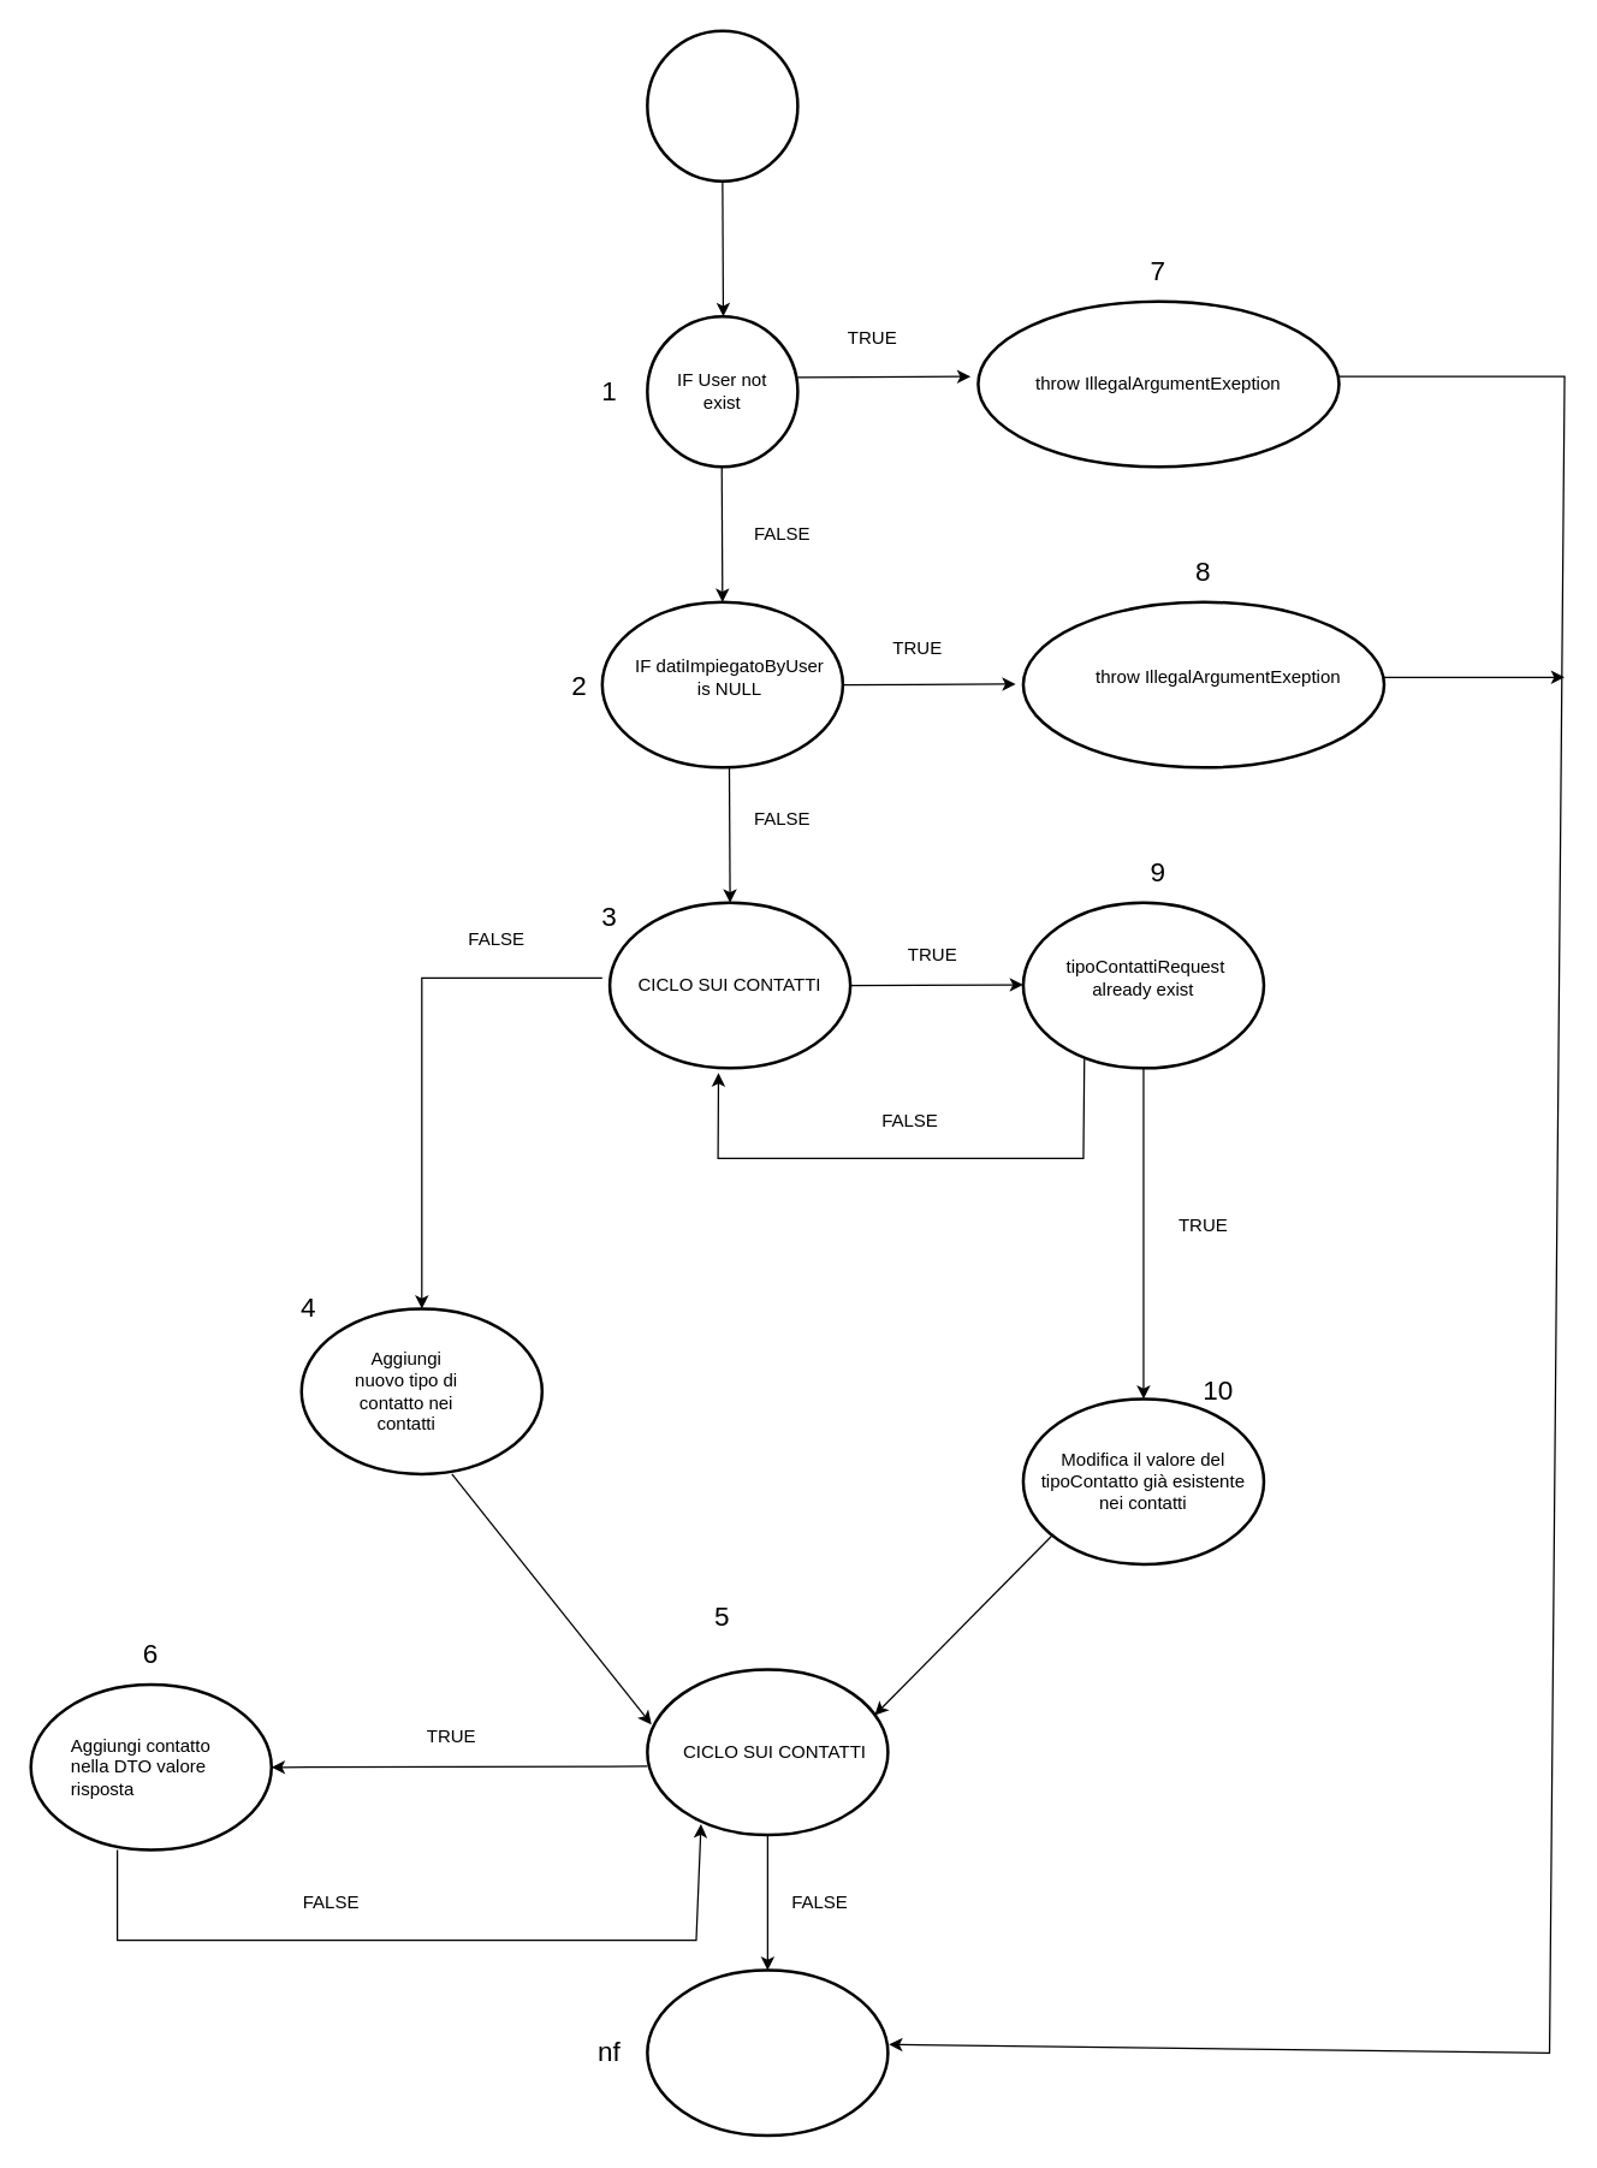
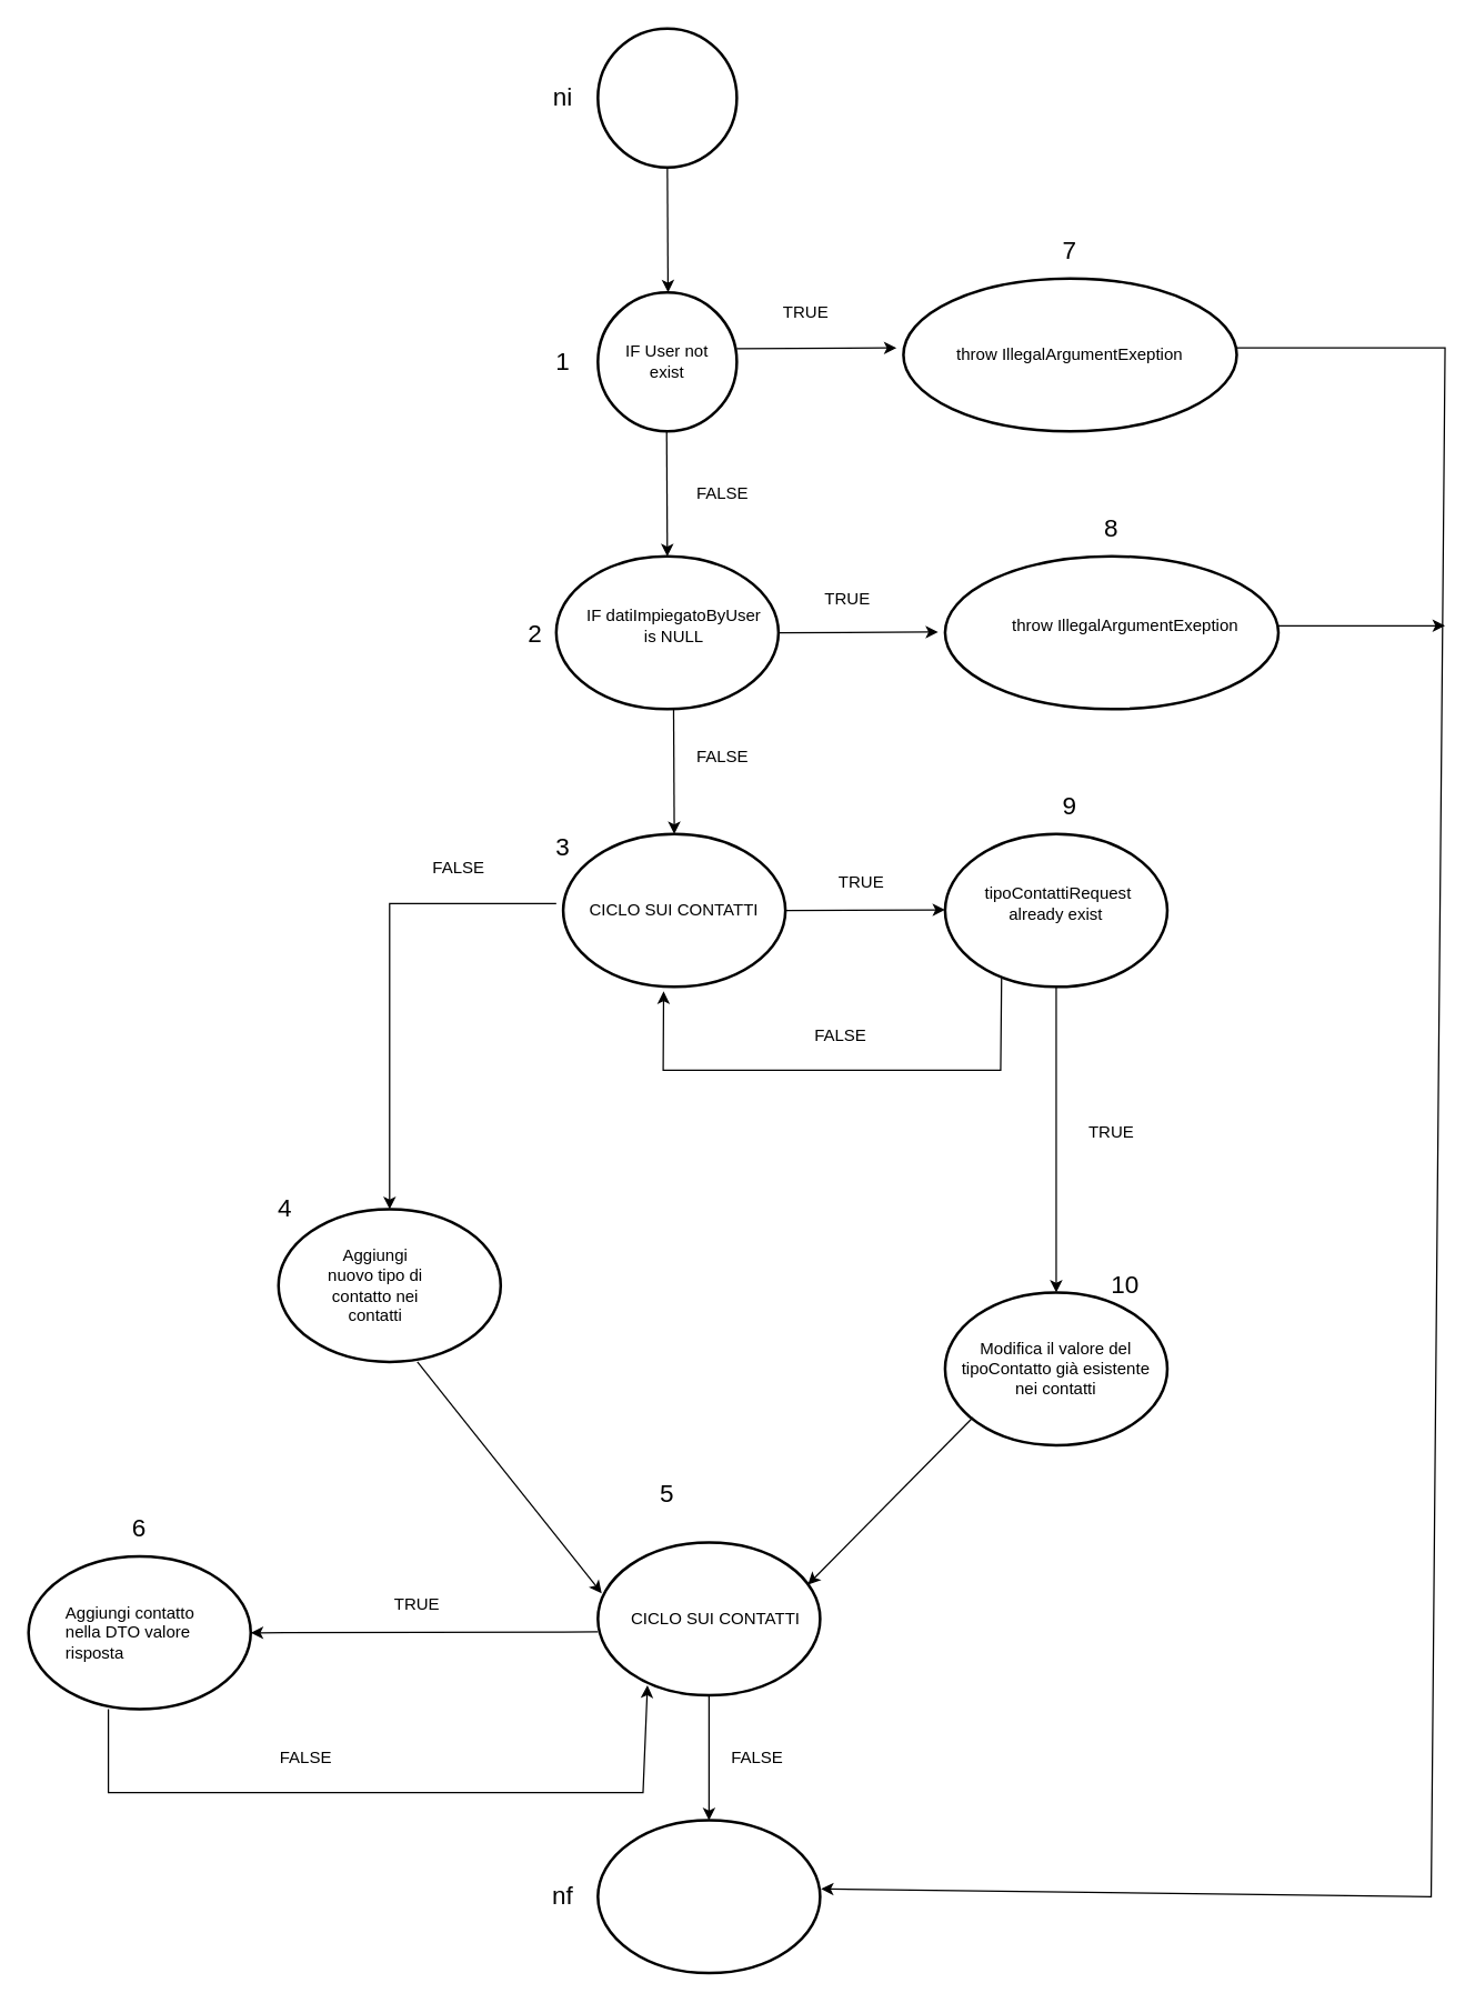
  <mxCell id="0" />
  <mxCell id="1" parent="0" />
  <mxCell id="2" value="" style="strokeWidth=2;html=1;shape=mxgraph.flowchart.start_2;whiteSpace=wrap;" parent="1" vertex="1"><mxGeometry x="430" y="20" width="100" height="100" as="geometry" /></mxCell>
  <mxCell id="3" value="" style="endArrow=classic;html=1;rounded=0;" parent="1" edge="1"><mxGeometry width="50" height="50" relative="1" as="geometry"><mxPoint x="480" y="120" as="sourcePoint" /><mxPoint x="480.5" y="210" as="targetPoint" /></mxGeometry></mxCell>
  <mxCell id="4" value="" style="strokeWidth=2;html=1;shape=mxgraph.flowchart.start_2;whiteSpace=wrap;" parent="1" vertex="1"><mxGeometry x="430" y="210" width="100" height="100" as="geometry" /></mxCell>
  <mxCell id="5" value="IF User not exist" style="text;html=1;align=center;verticalAlign=middle;whiteSpace=wrap;rounded=0;" parent="1" vertex="1"><mxGeometry x="445" y="237.5" width="70" height="45" as="geometry" /></mxCell>
  <mxCell id="6" value="" style="endArrow=classic;html=1;rounded=0;exitX=1;exitY=0.5;exitDx=0;exitDy=0;" parent="1" edge="1"><mxGeometry width="50" height="50" relative="1" as="geometry"><mxPoint x="530" y="250.5" as="sourcePoint" /><mxPoint x="645" y="250" as="targetPoint" /></mxGeometry></mxCell>
  <mxCell id="7" value="" style="strokeWidth=2;html=1;shape=mxgraph.flowchart.start_2;whiteSpace=wrap;" parent="1" vertex="1"><mxGeometry x="650" y="200" width="240" height="110" as="geometry" /></mxCell>
  <mxCell id="8" value="throw IllegalArgumentExeption" style="text;html=1;align=center;verticalAlign=middle;whiteSpace=wrap;rounded=0;" parent="1" vertex="1"><mxGeometry x="680" y="225" width="180" height="60" as="geometry" /></mxCell>
  <mxCell id="9" value="" style="endArrow=classic;html=1;rounded=0;" parent="1" edge="1"><mxGeometry width="50" height="50" relative="1" as="geometry"><mxPoint x="479.5" y="310" as="sourcePoint" /><mxPoint x="480" y="400" as="targetPoint" /></mxGeometry></mxCell>
  <mxCell id="10" value="" style="strokeWidth=2;html=1;shape=mxgraph.flowchart.start_2;whiteSpace=wrap;" parent="1" vertex="1"><mxGeometry x="400" y="400" width="160" height="110" as="geometry" /></mxCell>
  <mxCell id="11" value="IF datiImpiegatoByUser is NULL" style="text;html=1;align=center;verticalAlign=middle;whiteSpace=wrap;rounded=0;" parent="1" vertex="1"><mxGeometry x="420" y="425" width="130" height="50" as="geometry" /></mxCell>
  <mxCell id="12" value="TRUE" style="text;html=1;align=center;verticalAlign=middle;whiteSpace=wrap;rounded=0;" parent="1" vertex="1"><mxGeometry x="550" y="210" width="60" height="30" as="geometry" /></mxCell>
  <mxCell id="13" value="FALSE" style="text;html=1;align=center;verticalAlign=middle;whiteSpace=wrap;rounded=0;" parent="1" vertex="1"><mxGeometry x="490" y="340" width="60" height="30" as="geometry" /></mxCell>
  <mxCell id="14" value="" style="endArrow=classic;html=1;rounded=0;exitX=1;exitY=0.5;exitDx=0;exitDy=0;" parent="1" edge="1"><mxGeometry width="50" height="50" relative="1" as="geometry"><mxPoint x="560" y="455" as="sourcePoint" /><mxPoint x="675" y="454.5" as="targetPoint" /></mxGeometry></mxCell>
  <mxCell id="15" value="" style="strokeWidth=2;html=1;shape=mxgraph.flowchart.start_2;whiteSpace=wrap;" parent="1" vertex="1"><mxGeometry x="680" y="400" width="240" height="110" as="geometry" /></mxCell>
  <mxCell id="16" value="throw IllegalArgumentExeption" style="text;html=1;align=center;verticalAlign=middle;whiteSpace=wrap;rounded=0;" parent="1" vertex="1"><mxGeometry x="720" y="420" width="180" height="60" as="geometry" /></mxCell>
  <mxCell id="17" value="" style="endArrow=classic;html=1;rounded=0;" parent="1" edge="1"><mxGeometry width="50" height="50" relative="1" as="geometry"><mxPoint x="484.5" y="510" as="sourcePoint" /><mxPoint x="485" y="600" as="targetPoint" /></mxGeometry></mxCell>
  <mxCell id="18" value="" style="strokeWidth=2;html=1;shape=mxgraph.flowchart.start_2;whiteSpace=wrap;" parent="1" vertex="1"><mxGeometry x="405" y="600" width="160" height="110" as="geometry" /></mxCell>
  <mxCell id="19" value="CICLO SUI CONTATTI" style="text;html=1;align=center;verticalAlign=middle;whiteSpace=wrap;rounded=0;" parent="1" vertex="1"><mxGeometry x="420" y="630" width="130" height="50" as="geometry" /></mxCell>
  <mxCell id="20" value="FALSE" style="text;html=1;align=center;verticalAlign=middle;whiteSpace=wrap;rounded=0;" parent="1" vertex="1"><mxGeometry x="490" y="530" width="60" height="30" as="geometry" /></mxCell>
  <mxCell id="21" value="TRUE" style="text;html=1;align=center;verticalAlign=middle;whiteSpace=wrap;rounded=0;" parent="1" vertex="1"><mxGeometry x="590" y="620" width="60" height="30" as="geometry" /></mxCell>
  <mxCell id="22" value="" style="endArrow=classic;html=1;rounded=0;exitX=1;exitY=0.5;exitDx=0;exitDy=0;" parent="1" edge="1"><mxGeometry width="50" height="50" relative="1" as="geometry"><mxPoint x="565" y="655" as="sourcePoint" /><mxPoint x="680" y="654.5" as="targetPoint" /></mxGeometry></mxCell>
  <mxCell id="23" value="" style="strokeWidth=2;html=1;shape=mxgraph.flowchart.start_2;whiteSpace=wrap;" parent="1" vertex="1"><mxGeometry x="680" y="600" width="160" height="110" as="geometry" /></mxCell>
  <mxCell id="24" value="TRUE" style="text;html=1;align=center;verticalAlign=middle;whiteSpace=wrap;rounded=0;" parent="1" vertex="1"><mxGeometry x="770" y="800" width="60" height="30" as="geometry" /></mxCell>
  <mxCell id="25" value="" style="endArrow=classic;html=1;rounded=0;" parent="1" edge="1"><mxGeometry width="50" height="50" relative="1" as="geometry"><mxPoint x="400" y="650" as="sourcePoint" /><mxPoint x="280" y="870" as="targetPoint" /><Array as="points"><mxPoint x="280" y="650" /><mxPoint x="280" y="770" /></Array></mxGeometry></mxCell>
  <mxCell id="26" value="FALSE" style="text;html=1;align=center;verticalAlign=middle;whiteSpace=wrap;rounded=0;" parent="1" vertex="1"><mxGeometry x="300" y="610" width="60" height="30" as="geometry" /></mxCell>
  <mxCell id="27" value="" style="strokeWidth=2;html=1;shape=mxgraph.flowchart.start_2;whiteSpace=wrap;" parent="1" vertex="1"><mxGeometry x="200" y="870" width="160" height="110" as="geometry" /></mxCell>
  <mxCell id="28" value="" style="endArrow=classic;html=1;rounded=0;entryX=0.452;entryY=1.029;entryDx=0;entryDy=0;entryPerimeter=0;exitX=0.254;exitY=0.942;exitDx=0;exitDy=0;exitPerimeter=0;" parent="1" source="23" target="18" edge="1"><mxGeometry width="50" height="50" relative="1" as="geometry"><mxPoint x="720" y="710" as="sourcePoint" /><mxPoint x="770" y="650" as="targetPoint" /><Array as="points"><mxPoint x="720" y="770" /><mxPoint x="600" y="770" /><mxPoint x="477" y="770" /></Array></mxGeometry></mxCell>
  <mxCell id="29" value="FALSE" style="text;html=1;align=center;verticalAlign=middle;whiteSpace=wrap;rounded=0;" parent="1" vertex="1"><mxGeometry x="575" y="730" width="60" height="30" as="geometry" /></mxCell>
  <mxCell id="30" value="&amp;nbsp;tipoContattiRequest already exist" style="text;html=1;align=center;verticalAlign=middle;whiteSpace=wrap;rounded=0;" parent="1" vertex="1"><mxGeometry x="700" y="610" width="120" height="80" as="geometry" /></mxCell>
  <mxCell id="31" value="" style="endArrow=classic;html=1;rounded=0;" parent="1" edge="1"><mxGeometry width="50" height="50" relative="1" as="geometry"><mxPoint x="760" y="710" as="sourcePoint" /><mxPoint x="760" y="930" as="targetPoint" /></mxGeometry></mxCell>
  <mxCell id="32" value="" style="strokeWidth=2;html=1;shape=mxgraph.flowchart.start_2;whiteSpace=wrap;" parent="1" vertex="1"><mxGeometry x="680" y="930" width="160" height="110" as="geometry" /></mxCell>
  <mxCell id="33" value="" style="strokeWidth=2;html=1;shape=mxgraph.flowchart.start_2;whiteSpace=wrap;" parent="1" vertex="1"><mxGeometry x="430" y="1110" width="160" height="110" as="geometry" /></mxCell>
  <mxCell id="34" value="Aggiungi nuovo tipo di contatto nei contatti" style="text;html=1;align=center;verticalAlign=middle;whiteSpace=wrap;rounded=0;" parent="1" vertex="1"><mxGeometry x="230" y="895" width="80" height="60" as="geometry" /></mxCell>
  <mxCell id="35" value="Modifica il valore del tipoContatto già esistente nei contatti" style="text;html=1;align=center;verticalAlign=middle;whiteSpace=wrap;rounded=0;" parent="1" vertex="1"><mxGeometry x="690" y="955" width="140" height="60" as="geometry" /></mxCell>
  <mxCell id="36" value="" style="endArrow=classic;html=1;rounded=0;entryX=0.017;entryY=0.332;entryDx=0;entryDy=0;entryPerimeter=0;" parent="1" target="33" edge="1"><mxGeometry width="50" height="50" relative="1" as="geometry"><mxPoint x="300" y="980" as="sourcePoint" /><mxPoint x="350" y="930" as="targetPoint" /></mxGeometry></mxCell>
  <mxCell id="37" value="" style="endArrow=classic;html=1;rounded=0;entryX=0.945;entryY=0.276;entryDx=0;entryDy=0;entryPerimeter=0;" parent="1" target="33" edge="1"><mxGeometry width="50" height="50" relative="1" as="geometry"><mxPoint x="700" y="1020" as="sourcePoint" /><mxPoint x="630" y="1090" as="targetPoint" /></mxGeometry></mxCell>
  <mxCell id="38" value="" style="endArrow=classic;html=1;rounded=0;" parent="1" edge="1"><mxGeometry width="50" height="50" relative="1" as="geometry"><mxPoint x="510" y="1220" as="sourcePoint" /><mxPoint x="510" y="1310" as="targetPoint" /></mxGeometry></mxCell>
  <mxCell id="39" value="" style="strokeWidth=2;html=1;shape=mxgraph.flowchart.start_2;whiteSpace=wrap;" parent="1" vertex="1"><mxGeometry x="430" y="1310" width="160" height="110" as="geometry" /></mxCell>
+ <mxCell id="40" value="&lt;font style=&quot;font-size: 18px;&quot;&gt;ni&lt;/font&gt;" style="text;html=1;align=center;verticalAlign=middle;whiteSpace=wrap;rounded=0;" parent="1" vertex="1"><mxGeometry x="390" y="60" width="30" height="20" as="geometry" /></mxCell>
  <mxCell id="41" value="&lt;font style=&quot;font-size: 18px;&quot;&gt;1&lt;/font&gt;" style="text;html=1;align=center;verticalAlign=middle;whiteSpace=wrap;rounded=0;" parent="1" vertex="1"><mxGeometry x="390" y="242.5" width="30" height="35" as="geometry" /></mxCell>
  <mxCell id="42" value="&lt;font style=&quot;font-size: 18px;&quot;&gt;7&lt;/font&gt;" style="text;html=1;align=center;verticalAlign=middle;whiteSpace=wrap;rounded=0;" parent="1" vertex="1"><mxGeometry x="750" y="170" width="40" height="20" as="geometry" /></mxCell>
  <mxCell id="43" value="&lt;font style=&quot;font-size: 18px;&quot;&gt;2&lt;/font&gt;" style="text;html=1;align=center;verticalAlign=middle;whiteSpace=wrap;rounded=0;" parent="1" vertex="1"><mxGeometry x="370" y="446" width="30" height="20" as="geometry" /></mxCell>
  <mxCell id="44" value="&lt;font style=&quot;font-size: 18px;&quot;&gt;3&lt;/font&gt;" style="text;html=1;align=center;verticalAlign=middle;whiteSpace=wrap;rounded=0;" parent="1" vertex="1"><mxGeometry x="390" y="600" width="30" height="20" as="geometry" /></mxCell>
  <mxCell id="45" value="&lt;font style=&quot;font-size: 18px;&quot;&gt;4&lt;/font&gt;" style="text;html=1;align=center;verticalAlign=middle;whiteSpace=wrap;rounded=0;" parent="1" vertex="1"><mxGeometry x="190" y="860" width="30" height="20" as="geometry" /></mxCell>
  <mxCell id="46" value="&lt;font style=&quot;font-size: 18px;&quot;&gt;5&lt;/font&gt;" style="text;html=1;align=center;verticalAlign=middle;whiteSpace=wrap;rounded=0;" parent="1" vertex="1"><mxGeometry x="465" y="1065" width="30" height="20" as="geometry" /></mxCell>
  <mxCell id="47" value="&lt;font style=&quot;font-size: 18px;&quot;&gt;nf&lt;/font&gt;" style="text;html=1;align=center;verticalAlign=middle;whiteSpace=wrap;rounded=0;" parent="1" vertex="1"><mxGeometry x="390" y="1355" width="30" height="20" as="geometry" /></mxCell>
  <mxCell id="48" value="&lt;font style=&quot;font-size: 18px;&quot;&gt;8&lt;/font&gt;" style="text;html=1;align=center;verticalAlign=middle;whiteSpace=wrap;rounded=0;" parent="1" vertex="1"><mxGeometry x="785" y="370" width="30" height="20" as="geometry" /></mxCell>
  <mxCell id="49" value="&lt;font style=&quot;font-size: 18px;&quot;&gt;9&lt;/font&gt;" style="text;html=1;align=center;verticalAlign=middle;whiteSpace=wrap;rounded=0;" parent="1" vertex="1"><mxGeometry x="755" y="570" width="30" height="20" as="geometry" /></mxCell>
  <mxCell id="50" value="&lt;font style=&quot;font-size: 18px;&quot;&gt;10&lt;/font&gt;" style="text;html=1;align=center;verticalAlign=middle;whiteSpace=wrap;rounded=0;" parent="1" vertex="1"><mxGeometry x="795" y="915" width="30" height="20" as="geometry" /></mxCell>
  <mxCell id="51" value="" style="endArrow=classic;html=1;rounded=0;entryX=1.004;entryY=0.449;entryDx=0;entryDy=0;entryPerimeter=0;" parent="1" target="39" edge="1"><mxGeometry width="50" height="50" relative="1" as="geometry"><mxPoint x="890" y="250" as="sourcePoint" /><mxPoint x="1050" y="250" as="targetPoint" /><Array as="points"><mxPoint x="1040" y="250" /><mxPoint x="1030" y="1365" /></Array></mxGeometry></mxCell>
  <mxCell id="52" value="" style="endArrow=classic;html=1;rounded=0;" parent="1" edge="1"><mxGeometry width="50" height="50" relative="1" as="geometry"><mxPoint x="920" y="450" as="sourcePoint" /><mxPoint x="1040" y="450" as="targetPoint" /></mxGeometry></mxCell>
  <mxCell id="53" value="" style="strokeWidth=2;html=1;shape=mxgraph.flowchart.start_2;whiteSpace=wrap;" vertex="1" parent="1"><mxGeometry x="20" y="1120" width="160" height="110" as="geometry" /></mxCell>
  <mxCell id="54" value="TRUE" style="text;html=1;align=center;verticalAlign=middle;whiteSpace=wrap;rounded=0;" vertex="1" parent="1"><mxGeometry x="580" y="416" width="60" height="30" as="geometry" /></mxCell>
  <mxCell id="55" value="" style="endArrow=classic;html=1;rounded=0;entryX=1;entryY=0.5;entryDx=0;entryDy=0;entryPerimeter=0;" edge="1" parent="1" target="53"><mxGeometry width="50" height="50" relative="1" as="geometry"><mxPoint x="430" y="1174.33" as="sourcePoint" /><mxPoint x="340" y="1174.33" as="targetPoint" /></mxGeometry></mxCell>
  <mxCell id="56" value="" style="endArrow=classic;html=1;rounded=0;entryX=0.223;entryY=0.935;entryDx=0;entryDy=0;entryPerimeter=0;" edge="1" parent="1" target="33"><mxGeometry width="50" height="50" relative="1" as="geometry"><mxPoint x="77.5" y="1230" as="sourcePoint" /><mxPoint x="462.06" y="1214.94" as="targetPoint" /><Array as="points"><mxPoint x="77.5" y="1290" /><mxPoint x="277.5" y="1290" /><mxPoint x="462.5" y="1290" /></Array></mxGeometry></mxCell>
  <mxCell id="57" value="CICLO SUI CONTATTI" style="text;html=1;align=center;verticalAlign=middle;whiteSpace=wrap;rounded=0;" vertex="1" parent="1"><mxGeometry x="450" y="1140" width="130" height="50" as="geometry" /></mxCell>
  <mxCell id="58" value="FALSE" style="text;html=1;align=center;verticalAlign=middle;whiteSpace=wrap;rounded=0;" vertex="1" parent="1"><mxGeometry x="515" y="1250" width="60" height="30" as="geometry" /></mxCell>
  <mxCell id="59" value="TRUE" style="text;html=1;align=center;verticalAlign=middle;whiteSpace=wrap;rounded=0;" vertex="1" parent="1"><mxGeometry x="270" y="1140" width="60" height="30" as="geometry" /></mxCell>
  <mxCell id="60" value="Aggiungi contatto nella DTO valore risposta" style="text;html=1;align=left;verticalAlign=middle;whiteSpace=wrap;rounded=0;" vertex="1" parent="1"><mxGeometry x="45" y="1145" width="110" height="60" as="geometry" /></mxCell>
  <mxCell id="61" value="&lt;font style=&quot;font-size: 18px;&quot;&gt;6&lt;/font&gt;" style="text;html=1;align=center;verticalAlign=middle;whiteSpace=wrap;rounded=0;" vertex="1" parent="1"><mxGeometry x="85" y="1090" width="30" height="20" as="geometry" /></mxCell>
  <mxCell id="62" value="FALSE" style="text;html=1;align=center;verticalAlign=middle;whiteSpace=wrap;rounded=0;" vertex="1" parent="1"><mxGeometry x="190" y="1250" width="60" height="30" as="geometry" /></mxCell>
